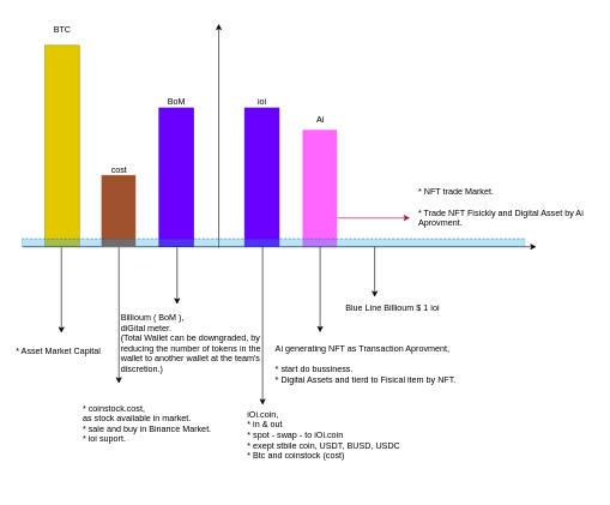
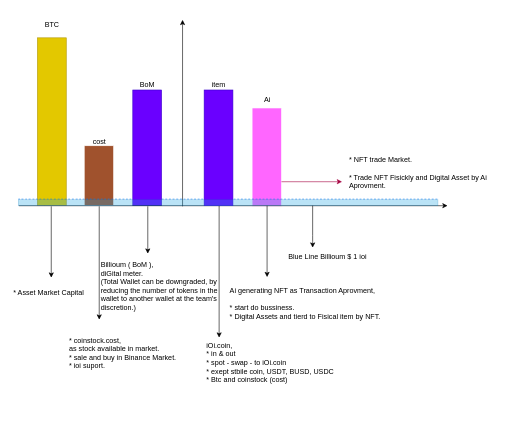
  <mxCell id="0" />
  <mxCell id="1" parent="0" />
  <mxCell id="2" value="" style="rounded=0;whiteSpace=wrap;html=1;fontSize=16;fillColor=#FF66FF;strokeColor=#FFFFFF;" parent="1" vertex="1"><mxGeometry x="420" y="179" width="49" height="164" as="geometry" /></mxCell>
  <mxCell id="3" value="" style="rounded=0;whiteSpace=wrap;html=1;fontSize=16;fillColor=#e3c800;strokeColor=#B09500;fontColor=#000000;" parent="1" vertex="1"><mxGeometry x="62" y="62" width="48" height="280" as="geometry" /></mxCell>
  <mxCell id="4" value="" style="endArrow=classic;html=1;rounded=0;fontSize=12;startSize=8;endSize=8;curved=1;strokeColor=#FFFFFF;" parent="1" edge="1"><mxGeometry width="50" height="50" relative="1" as="geometry"><mxPoint x="305" y="370" as="sourcePoint" /><mxPoint x="305" y="20" as="targetPoint" /></mxGeometry></mxCell>
  <mxCell id="5" value="" style="rounded=0;whiteSpace=wrap;html=1;fontSize=16;strokeColor=#FFFFFF;fillColor=#a0522d;fontColor=#ffffff;" parent="1" vertex="1"><mxGeometry x="140" y="242" width="49" height="100" as="geometry" /></mxCell>
  <mxCell id="6" value="" style="endArrow=none;dashed=1;html=1;rounded=0;fontSize=12;startSize=8;endSize=8;curved=1;strokeColor=#007FFF;" parent="1" edge="1"><mxGeometry width="50" height="50" relative="1" as="geometry"><mxPoint x="30" y="331" as="sourcePoint" /><mxPoint x="731" y="331" as="targetPoint" /></mxGeometry></mxCell>
  <mxCell id="7" value="" style="endArrow=classic;html=1;rounded=0;fontSize=12;startSize=8;endSize=8;curved=1;strokeColor=#FFFFFF;" parent="1" edge="1"><mxGeometry width="50" height="50" relative="1" as="geometry"><mxPoint x="30" y="342" as="sourcePoint" /><mxPoint x="740" y="342" as="targetPoint" /></mxGeometry></mxCell>
  <mxCell id="8" value="&lt;font color=&quot;#ffffff&quot;&gt;Ai&lt;/font&gt;" style="text;html=1;align=center;verticalAlign=middle;resizable=0;points=[];autosize=1;strokeColor=none;fillColor=none;fontSize=16;" parent="1" vertex="1"><mxGeometry x="384.5" y="130" width="32" height="31" as="geometry" /></mxCell>
  <mxCell id="9" value="&lt;font color=&quot;#ffffff&quot;&gt;BoM&lt;/font&gt;" style="text;html=1;align=center;verticalAlign=middle;resizable=0;points=[];autosize=1;strokeColor=none;fillColor=none;fontSize=16;" parent="1" vertex="1"><mxGeometry x="305" y="119" width="51" height="31" as="geometry" /></mxCell>
  <mxCell id="10" value="&lt;font color=&quot;#ffffff&quot;&gt;cost&lt;/font&gt;" style="text;html=1;align=center;verticalAlign=middle;resizable=0;points=[];autosize=1;strokeColor=none;fillColor=none;fontSize=16;" parent="1" vertex="1"><mxGeometry x="185" y="166" width="49" height="31" as="geometry" /></mxCell>
  <mxCell id="11" value="&lt;font color=&quot;#ffffff&quot;&gt;BTC&lt;/font&gt;" style="text;html=1;align=center;verticalAlign=middle;resizable=0;points=[];autosize=1;strokeColor=none;fillColor=none;fontSize=16;" parent="1" vertex="1"><mxGeometry x="62" y="24" width="48" height="31" as="geometry" /></mxCell>
  <mxCell id="12" value="" style="rounded=0;whiteSpace=wrap;html=1;fontSize=16;fillColor=#6a00ff;strokeColor=#3700CC;fontColor=#ffffff;" parent="1" vertex="1"><mxGeometry x="221" y="149" width="48" height="193" as="geometry" /></mxCell>
  <mxCell id="13" value="" style="endArrow=classic;html=1;rounded=0;" parent="1" edge="1"><mxGeometry width="50" height="50" relative="1" as="geometry"><mxPoint x="31" y="342" as="sourcePoint" /><mxPoint x="746" y="342" as="targetPoint" /></mxGeometry></mxCell>
  <mxCell id="14" value="" style="endArrow=classic;html=1;rounded=0;" parent="1" edge="1"><mxGeometry width="50" height="50" relative="1" as="geometry"><mxPoint x="304" y="343" as="sourcePoint" /><mxPoint x="304" y="32" as="targetPoint" /></mxGeometry></mxCell>
  <mxCell id="15" value="BTC" style="text;html=1;align=center;verticalAlign=middle;resizable=0;points=[];autosize=1;strokeColor=none;fillColor=none;" parent="1" vertex="1"><mxGeometry x="66" y="26.5" width="40" height="26" as="geometry" /></mxCell>
  <mxCell id="16" value="cost" style="text;html=1;align=center;verticalAlign=middle;resizable=0;points=[];autosize=1;strokeColor=none;fillColor=none;" parent="1" vertex="1"><mxGeometry x="144" y="222" width="41" height="26" as="geometry" /></mxCell>
  <mxCell id="17" value="BoM" style="text;html=1;align=center;verticalAlign=middle;resizable=0;points=[];autosize=1;strokeColor=none;fillColor=none;" parent="1" vertex="1"><mxGeometry x="220" y="125" width="50" height="30" as="geometry" /></mxCell>
  <mxCell id="18" value="Ai" style="text;html=1;align=center;verticalAlign=middle;resizable=0;points=[];autosize=1;strokeColor=none;fillColor=none;" parent="1" vertex="1"><mxGeometry x="430" y="153" width="29" height="26" as="geometry" /></mxCell>
  <mxCell id="19" value="" style="endArrow=classic;html=1;rounded=0;" parent="1" edge="1"><mxGeometry width="50" height="50" relative="1" as="geometry"><mxPoint x="85" y="343" as="sourcePoint" /><mxPoint x="85" y="462" as="targetPoint" /></mxGeometry></mxCell>
  <mxCell id="20" value="" style="endArrow=classic;html=1;rounded=0;" parent="1" edge="1"><mxGeometry width="50" height="50" relative="1" as="geometry"><mxPoint x="246" y="343" as="sourcePoint" /><mxPoint x="246" y="422" as="targetPoint" /></mxGeometry></mxCell>
  <mxCell id="21" value="" style="endArrow=classic;html=1;rounded=0;" parent="1" edge="1"><mxGeometry width="50" height="50" relative="1" as="geometry"><mxPoint x="365" y="342" as="sourcePoint" /><mxPoint x="365" y="562" as="targetPoint" /></mxGeometry></mxCell>
  <mxCell id="22" value="" style="endArrow=classic;html=1;rounded=0;" parent="1" edge="1"><mxGeometry width="50" height="50" relative="1" as="geometry"><mxPoint x="445" y="342" as="sourcePoint" /><mxPoint x="445" y="461" as="targetPoint" /></mxGeometry></mxCell>
  <mxCell id="23" value="* Asset Market Capital" style="text;html=1;align=left;verticalAlign=middle;resizable=0;points=[];autosize=1;strokeColor=none;fillColor=none;" parent="1" vertex="1"><mxGeometry x="20" y="472" width="150" height="30" as="geometry" /></mxCell>
  <mxCell id="24" value="&lt;div&gt;* coinstock.cost,&lt;/div&gt;&lt;div&gt;&lt;span style=&quot;background-color: initial;&quot;&gt;as stock available in market.&lt;/span&gt;&lt;br&gt;&lt;/div&gt;&lt;div&gt;* sale and buy in Binance Market.&lt;/div&gt;&lt;div&gt;* ioi suport.&lt;/div&gt;" style="text;html=1;align=left;verticalAlign=middle;resizable=0;points=[];autosize=1;strokeColor=none;fillColor=none;" parent="1" vertex="1"><mxGeometry x="113" y="553" width="200" height="70" as="geometry" /></mxCell>
  <mxCell id="25" value="&lt;div&gt;iOi.coin,&lt;/div&gt;&lt;div&gt;&lt;span style=&quot;background-color: initial;&quot;&gt;* in &amp;amp; out&lt;/span&gt;&lt;br&gt;&lt;/div&gt;&lt;div&gt;* spot - swap - to iOi.coin&lt;/div&gt;&lt;div&gt;* exept stbile coin, USDT, BUSD, USDC&lt;/div&gt;&lt;div&gt;* Btc and coinstock (cost)&lt;br&gt;&lt;/div&gt;" style="text;html=1;strokeColor=none;fillColor=none;align=left;verticalAlign=middle;whiteSpace=wrap;rounded=0;" parent="1" vertex="1"><mxGeometry x="342" y="529" width="320" height="150" as="geometry" /></mxCell>
  <mxCell id="26" value="" style="rounded=0;whiteSpace=wrap;html=1;fontSize=16;fillColor=#6a00ff;strokeColor=#3700CC;fontColor=#ffffff;" parent="1" vertex="1"><mxGeometry x="340" y="149" width="48" height="193" as="geometry" /></mxCell>
- <mxCell id="27" value="ioi" style="text;html=1;align=center;verticalAlign=middle;resizable=0;points=[];autosize=1;strokeColor=none;fillColor=none;" parent="1" vertex="1"><mxGeometry x="344" y="126" width="40" height="30" as="geometry" /></mxCell>
+ <mxCell id="27" value="item" style="text;html=1;align=center;verticalAlign=middle;resizable=0;points=[];autosize=1;strokeColor=none;fillColor=none;" parent="1" vertex="1"><mxGeometry x="344" y="126" width="40" height="30" as="geometry" /></mxCell>
  <mxCell id="28" value="" style="endArrow=classic;html=1;rounded=0;" parent="1" edge="1"><mxGeometry width="50" height="50" relative="1" as="geometry"><mxPoint x="165" y="343" as="sourcePoint" /><mxPoint x="165" y="532" as="targetPoint" /></mxGeometry></mxCell>
  <mxCell id="29" value="Billioum ( BoM ),&lt;br&gt;diGital meter.&lt;br&gt;(Total Wallet can be downgraded, by reducing the number of tokens in the wallet to another wallet at the team's discretion.)" style="text;html=1;strokeColor=none;fillColor=none;align=left;verticalAlign=middle;whiteSpace=wrap;rounded=0;" parent="1" vertex="1"><mxGeometry x="165.5" y="429" width="220" height="94" as="geometry" /></mxCell>
  <mxCell id="30" value="&lt;div&gt;Ai generating NFT as Transaction Aprovment,&lt;/div&gt;&lt;div&gt;&lt;br&gt;&lt;/div&gt;&lt;div&gt;* start do bussiness.&lt;/div&gt;&lt;div&gt;* Digital Assets and tierd to Fisical item by NFT.&lt;/div&gt;" style="text;html=1;strokeColor=none;fillColor=none;align=left;verticalAlign=middle;whiteSpace=wrap;rounded=0;" parent="1" vertex="1"><mxGeometry x="381" y="465" width="330" height="80" as="geometry" /></mxCell>
  <mxCell id="31" value="" style="rounded=0;whiteSpace=wrap;html=1;fillColor=#1ba1e2;fontColor=#ffffff;strokeColor=#006EAF;opacity=30;" parent="1" vertex="1"><mxGeometry x="30" y="332" width="700" height="10" as="geometry" /></mxCell>
  <mxCell id="32" value="" style="endArrow=classic;html=1;rounded=0;exitX=0.7;exitY=0;exitDx=0;exitDy=0;exitPerimeter=0;" parent="1" edge="1"><mxGeometry width="50" height="50" relative="1" as="geometry"><mxPoint x="521" y="342" as="sourcePoint" /><mxPoint x="521" y="412" as="targetPoint" /><Array as="points"><mxPoint x="521" y="392" /><mxPoint x="521" y="402" /></Array></mxGeometry></mxCell>
  <mxCell id="33" value="Blue Line Billioum $ 1 ioi" style="text;html=1;strokeColor=none;fillColor=none;align=center;verticalAlign=middle;whiteSpace=wrap;rounded=0;" parent="1" vertex="1"><mxGeometry x="471" y="412" width="150" height="30" as="geometry" /></mxCell>
  <mxCell id="34" value="" style="endArrow=classic;html=1;rounded=0;exitX=1;exitY=0.75;exitDx=0;exitDy=0;fillColor=#d80073;strokeColor=#A50040;" parent="1" source="2" edge="1"><mxGeometry width="50" height="50" relative="1" as="geometry"><mxPoint x="330" y="382" as="sourcePoint" /><mxPoint x="570" y="302" as="targetPoint" /><Array as="points"><mxPoint x="540" y="302" /></Array></mxGeometry></mxCell>
  <mxCell id="35" value="&lt;div&gt;* NFT trade Market.&lt;/div&gt;&lt;div&gt;&lt;br&gt;&lt;/div&gt;&lt;div&gt;* Trade NFT Fisickly and Digital Asset by Ai Aprovment.&lt;/div&gt;" style="text;html=1;strokeColor=none;fillColor=none;align=left;verticalAlign=middle;whiteSpace=wrap;rounded=0;" parent="1" vertex="1"><mxGeometry x="580" y="242" width="247" height="90" as="geometry" /></mxCell>
